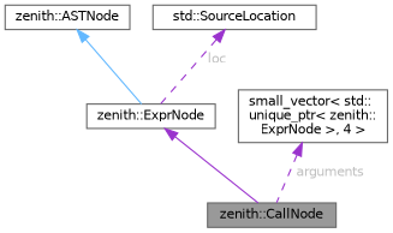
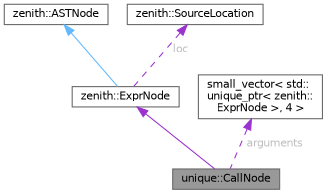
  digraph {
    node [color=gray40 fillcolor=white fontname=Helvetica fontsize=10 shape=box style=filled]
    edge [color=darkorchid3 dir=back fontname=Helvetica fontsize=10 labelfontname=Helvetica labelfontsize=10 style=solid]
-   n1 [fillcolor=grey60 fontcolor=black height=0.2 label="zenith::CallNode" width=0.4]
+   n1 [fillcolor=grey60 fontcolor=black height=0.2 label="unique::CallNode" width=0.4]
    n2 [height=0.2 label="zenith::ExprNode" width=0.4]
    n3 [height=0.2 label="zenith::ASTNode" width=0.4]
-   n4 [height=0.2 label="std::SourceLocation" width=0.4]
+   n4 [height=0.2 label="zenith::SourceLocation" width=0.4]
    n5 [height=0.2 label="small_vector\< std::\lunique_ptr\< zenith::\lExprNode \>, 4 \>" width=0.4]
    n2 -> n1
    n3 -> n2 [color=steelblue1]
    n4 -> n2 [fontcolor=grey label=" loc" style=dashed]
    n5 -> n1 [fontcolor=grey label=" arguments" style=dashed]
  }
